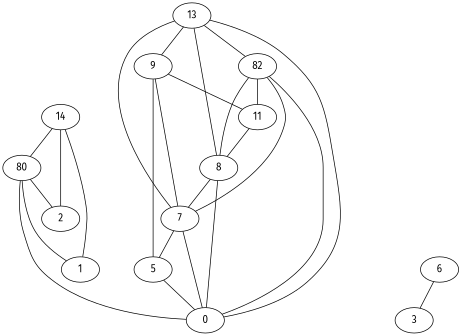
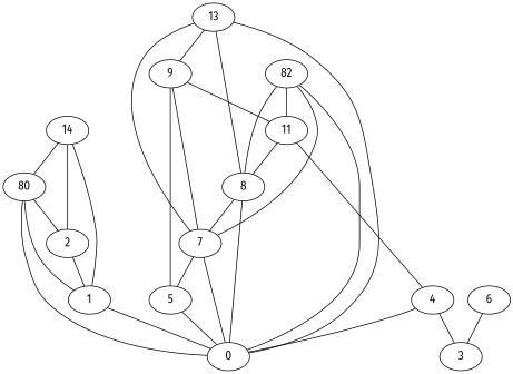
  digraph {
    fontname="Fira Sans"
    rankdir=BT
    node [fontname="Fira Sans"]
    edge [arrowhead=both fontname="Fira Sans"]
    0
    1
+   4
    5
    7
    8
    n7 [label=80]
    n8 [label=82]
    13
    2
    14
    11
    9
    3
    6
+   0 -> 1
+   0 -> 4
    0 -> 5
    0 -> 7
    0 -> 8
    0 -> n7
    0 -> n8
    0 -> 13
    1 -> n7
+   1 -> 2
    1 -> 14
+   4 -> 11
    5 -> 7
    5 -> 9
    7 -> 8
    7 -> n8
    7 -> 13
    7 -> 9
    8 -> n8
    8 -> 13
    8 -> 11
    n7 -> 14
-   n8 -> 13
    2 -> n7
    2 -> 14
    11 -> n8
    11 -> 9
    9 -> 13
+   3 -> 4
    3 -> 6
  }
